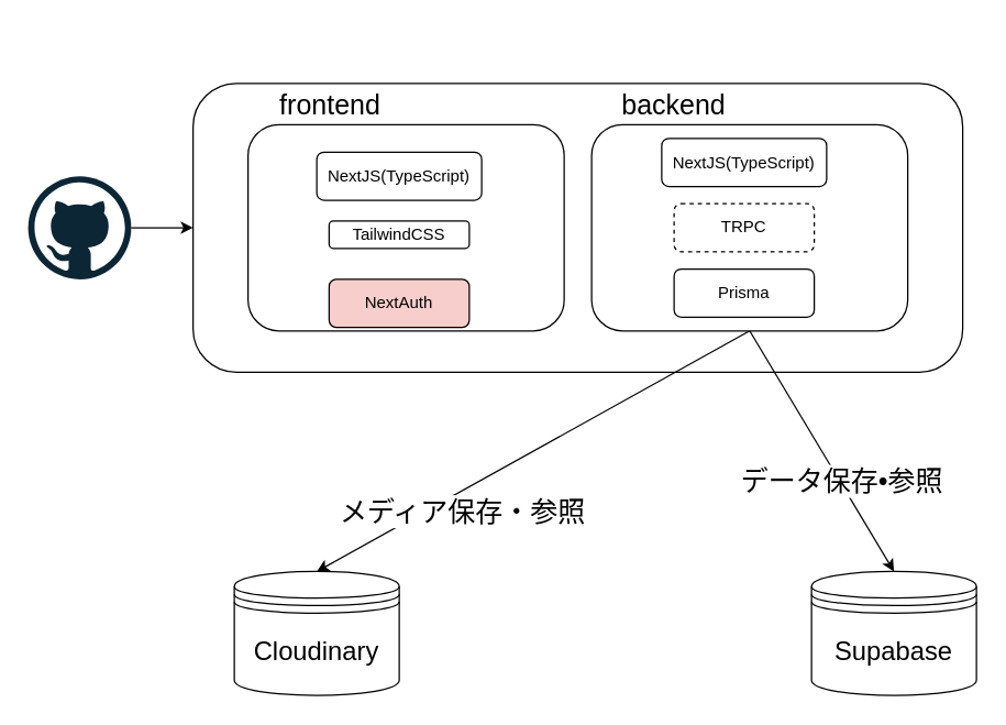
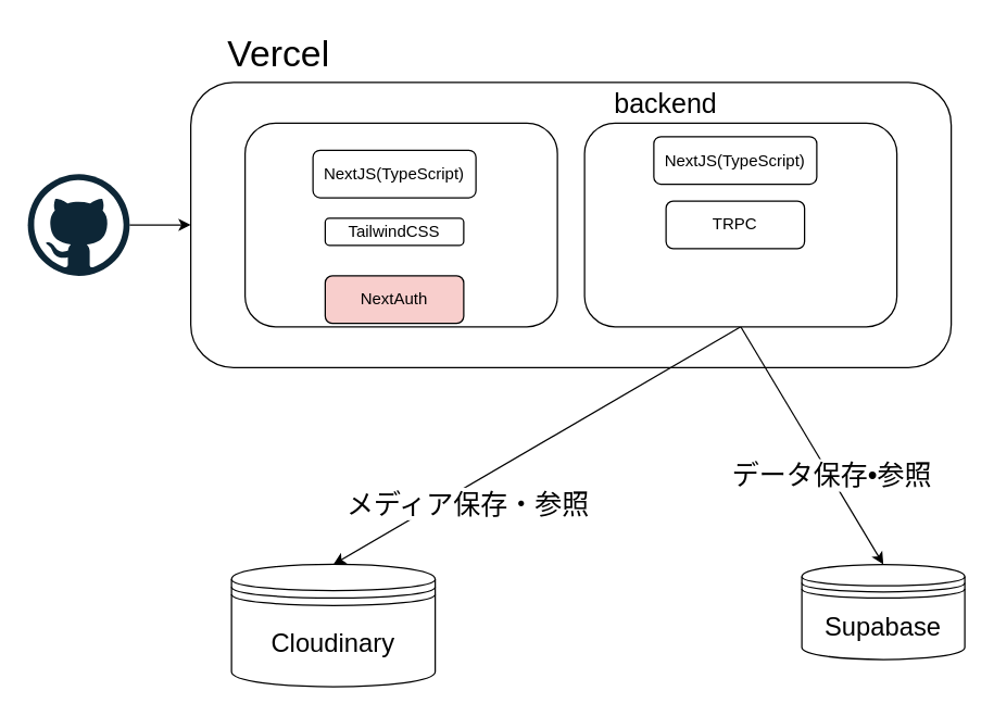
  <mxCell id="0" />
  <mxCell id="1" parent="0" />
  <mxCell id="2" value="" style="rounded=1;whiteSpace=wrap;html=1;" parent="1" vertex="1"><mxGeometry x="140" y="60" width="560" height="210" as="geometry" /></mxCell>
  <mxCell id="3" value="" style="dashed=0;outlineConnect=0;html=1;align=center;labelPosition=center;verticalLabelPosition=bottom;verticalAlign=top;shape=mxgraph.weblogos.github" parent="1" vertex="1"><mxGeometry x="20" y="127.5" width="75" height="75" as="geometry" /></mxCell>
- <mxCell id="4" value="Supabase" style="shape=datastore;whiteSpace=wrap;html=1;fontSize=19;" parent="1" vertex="1"><mxGeometry x="590" y="415" width="120" height="90" as="geometry" /></mxCell>
+ <mxCell id="4" value="Supabase" style="shape=datastore;whiteSpace=wrap;html=1;fontSize=19;" parent="1" vertex="1"><mxGeometry x="590" y="415" width="120" height="70" as="geometry" /></mxCell>
  <mxCell id="5" value="" style="endArrow=classic;html=1;entryX=0;entryY=0.5;entryDx=0;entryDy=0;" parent="1" source="3" target="2" edge="1"><mxGeometry width="50" height="50" relative="1" as="geometry"><mxPoint x="190" y="240" as="sourcePoint" /><mxPoint x="140" y="590" as="targetPoint" /></mxGeometry></mxCell>
+ <mxCell id="6" value="Vercel" style="text;html=1;strokeColor=none;fillColor=none;align=center;verticalAlign=middle;whiteSpace=wrap;rounded=0;fontSize=27;" parent="1" vertex="1"><mxGeometry x="160" y="20" width="90" height="40" as="geometry" /></mxCell>
  <mxCell id="7" value="" style="rounded=1;whiteSpace=wrap;html=1;" parent="1" vertex="1"><mxGeometry x="180" y="90" width="230" height="150" as="geometry" /></mxCell>
  <mxCell id="8" style="edgeStyle=none;html=1;entryX=0.5;entryY=0;entryDx=0;entryDy=0;fontSize=27;exitX=0.5;exitY=1;exitDx=0;exitDy=0;" parent="1" source="17" target="21" edge="1"><mxGeometry relative="1" as="geometry" /></mxCell>
  <mxCell id="9" value="メディア保存・参照" style="edgeLabel;html=1;align=center;verticalAlign=middle;resizable=0;points=[];fontSize=20;" parent="8" vertex="1" connectable="0"><mxGeometry x="0.043" y="2" relative="1" as="geometry"><mxPoint x="-46" y="37" as="offset" /></mxGeometry></mxCell>
- <mxCell id="10" value="frontend" style="text;html=1;strokeColor=none;fillColor=none;align=center;verticalAlign=middle;whiteSpace=wrap;rounded=0;fontSize=20;" parent="1" vertex="1"><mxGeometry x="200" y="60" width="80" height="30" as="geometry" /></mxCell>
  <mxCell id="11" value="NextJS(TypeScript)" style="rounded=1;whiteSpace=wrap;html=1;" parent="1" vertex="1"><mxGeometry x="230" y="110" width="120" height="35" as="geometry" /></mxCell>
  <mxCell id="12" value="TailwindCSS" style="rounded=1;whiteSpace=wrap;html=1;" parent="1" vertex="1"><mxGeometry x="239" y="160" width="102" height="20" as="geometry" /></mxCell>
  <mxCell id="13" value="NextAuth" style="rounded=1;whiteSpace=wrap;html=1;fillColor=#f8cecc;" parent="1" vertex="1"><mxGeometry x="239" y="202.5" width="102" height="35" as="geometry" /></mxCell>
  <mxCell id="14" style="edgeStyle=none;html=1;entryX=0.5;entryY=0;entryDx=0;entryDy=0;fontSize=27;exitX=0.5;exitY=1;exitDx=0;exitDy=0;" parent="1" source="17" target="4" edge="1"><mxGeometry relative="1" as="geometry"><mxPoint x="447" y="220" as="sourcePoint" /></mxGeometry></mxCell>
  <mxCell id="15" value="データ保存•参照" style="edgeLabel;html=1;align=center;verticalAlign=middle;resizable=0;points=[];fontSize=20;" parent="14" vertex="1" connectable="0"><mxGeometry x="0.246" y="1" relative="1" as="geometry"><mxPoint as="offset" /></mxGeometry></mxCell>
  <mxCell id="16" value="backend" style="text;html=1;strokeColor=none;fillColor=none;align=center;verticalAlign=middle;whiteSpace=wrap;rounded=0;fontSize=20;" parent="1" vertex="1"><mxGeometry x="450" y="60" width="80" height="30" as="geometry" /></mxCell>
  <mxCell id="17" value="" style="rounded=1;whiteSpace=wrap;html=1;" parent="1" vertex="1"><mxGeometry x="430" y="90" width="230" height="150" as="geometry" /></mxCell>
  <mxCell id="18" value="NextJS(TypeScript)" style="rounded=1;whiteSpace=wrap;html=1;" parent="1" vertex="1"><mxGeometry x="481" y="100" width="120" height="35" as="geometry" /></mxCell>
- <mxCell id="19" value="TRPC" style="rounded=1;whiteSpace=wrap;html=1;dashed=1;" parent="1" vertex="1"><mxGeometry x="490" y="147.5" width="102" height="35" as="geometry" /></mxCell>
- <mxCell id="20" value="Prisma" style="rounded=1;whiteSpace=wrap;html=1;" parent="1" vertex="1"><mxGeometry x="490" y="195" width="102" height="35" as="geometry" /></mxCell>
- <mxCell id="21" value="Cloudinary" style="shape=datastore;whiteSpace=wrap;html=1;fontSize=19;" parent="1" vertex="1"><mxGeometry x="170" y="415" width="120" height="90" as="geometry" /></mxCell>
+ <mxCell id="19" value="TRPC" style="rounded=1;whiteSpace=wrap;html=1;" parent="1" vertex="1"><mxGeometry x="490" y="147.5" width="102" height="35" as="geometry" /></mxCell>
+ <mxCell id="21" value="Cloudinary" style="shape=datastore;whiteSpace=wrap;html=1;fontSize=19;" parent="1" vertex="1"><mxGeometry x="170" y="415" width="150" height="90" as="geometry" /></mxCell>
